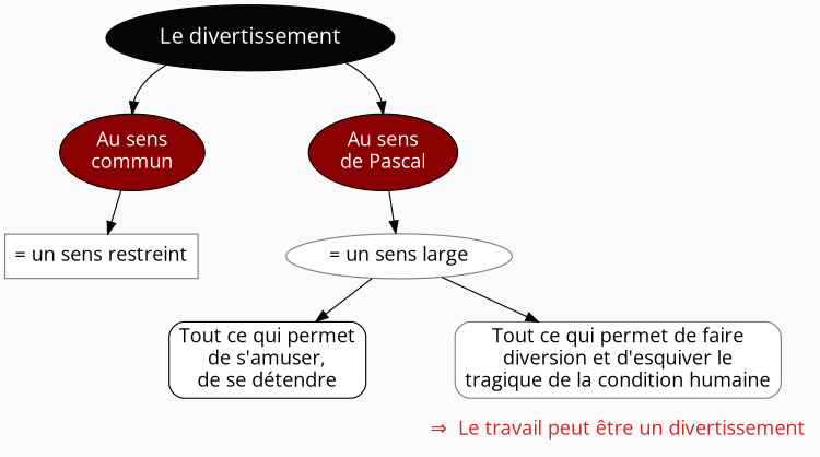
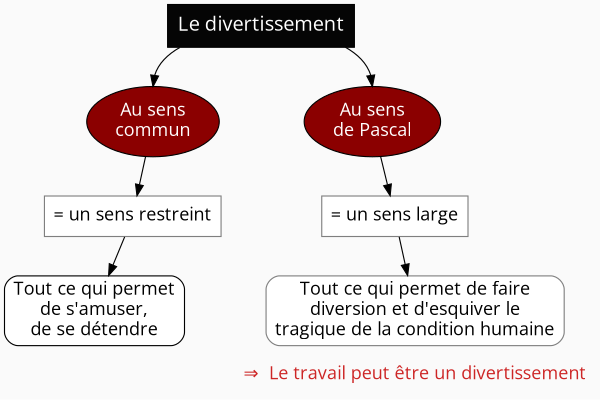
  digraph {
    bgcolor=grey98
    fontname="Open Sans"
    nodesep=1
    ranksep=0.1
    splines=true
    style=filled
    node [fillcolor=white fontcolor=black fontname="Open Sans" fontsize=16 style=filled color=grey50 shape=box]
    edge [fontname="Open Sans" minlen=4]
-   n1 [fillcolor=grey2 fontcolor=white fontsize=18 label="Le divertissement" margin=0.13 color="" shape=""]
+   n1 [fillcolor=grey2 fontcolor=white fontsize=18 label="Le divertissement" margin=0.13 color=""]
    n2 [fillcolor=red4 fontcolor=white label="Au sens\ncommun" color="" shape=""]
    n3 [fillcolor=red4 fontcolor=white label="Au sens\nde Pascal" color="" shape=""]
    n4 [label="= un sens restreint"]
-   n5 [label="= un sens large" shape=ellipse]
+   n5 [label="= un sens large"]
    n6 [color=black label="Tout ce qui permet\nde s'amuser,\nde se détendre" style="filled,rounded"]
    n7 [label="Tout ce qui permet de faire\ndiversion et d'esquiver le\ntragique de la condition humaine" style="filled,rounded"]
    n8 [fillcolor=grey98 fontcolor=firebrick3 label="&rArr;  Le travail peut être un divertissement" shape=plaintext style="filled,rounded"]
    n1 -> n2 [headport=n]
    n1 -> n3 [headport=n]
    n2 -> n4
    n3 -> n5
-   n5 -> n6
+   n4 -> n6
    n5 -> n7
    n7 -> n8 [minlen=1 style=invis]
  }
